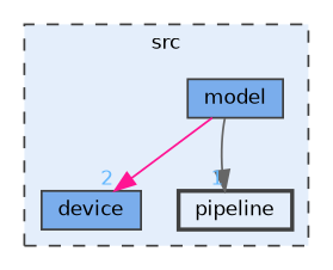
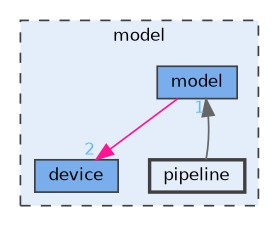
  digraph {
    compound=true
    node [color=grey25 fillcolor="#7aadec" fontname=Helvetica fontsize=10 shape=box style=filled]
    edge [fontcolor=steelblue1 fontname=Helvetica fontsize=10 labeldistance=1.5 labelfontname=Helvetica labelfontsize=10]
    n1 [height=0.2 label=device width=0.4]
    n2 [height=0.2 label=model width=0.4]
    n3 [fillcolor="#e4eefb" height=0.2 label=pipeline style="filled,bold" width=0.4]
    subgraph cluster_1 {
      bgcolor="#e4eefb"
      fontname=Helvetica
      fontsize=10
-     label=src
+     label=model
      pencolor=grey25
      style="filled,dashed"
      n1
      n2
      n3
    }
    n2 -> n1 [color=deeppink headlabel=2]
-   n2 -> n3 [color=gray40 headlabel=1]
+   n3 -> n2 [color=gray40 headlabel=1]
  }
